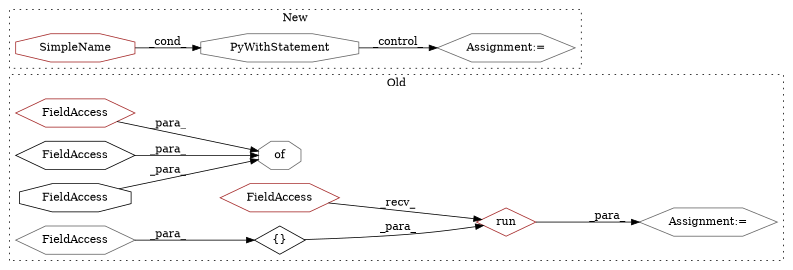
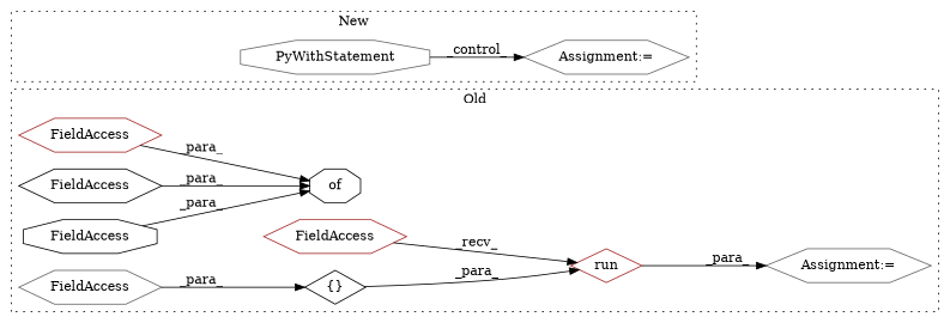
  digraph {
    rankdir=LR
    node [a=22 color=gray40 shape=hexagon]
-   n1 [a=32 l="3,1" label=of s="10057,10243" shape=octagon]
+   n1 [a=32 color=black l="3,1" label=of s="10057,10243" shape=octagon]
    n2 [color=brown l=8 label=FieldAccess s=10226]
    n3 [a=32 color=brown l="4,1" label=run s="10277,10298" shape=diamond]
    n4 [color=black l=18 label=FieldAccess s=10122]
    n5 [color=black l=23 label=FieldAccess s=10085 shape=octagon]
    n6 [color=brown l=12 label=FieldAccess s=10264]
    n7 [a=4 color=black l="1,1" label="{}" s="9912,9926" shape=diamond]
    n8 [l=13 label=FieldAccess s=9913]
    n9 [a=7 l=1 label="Assignment:=" s=10263]
    n10 [a=104 l="10,2" label=PyWithStatement s="6734,6768" shape=octagon]
    n11 [a=7 l=2 label="Assignment:=" s=7883]
-   n12 [a=42 color=brown label=SimpleName shape=octagon]
    subgraph cluster_1 {
      label=Old
      style=dotted
      n1
      n2
      n3
      n4
      n5
      n6
      n7
      n8
      n9
    }
    subgraph cluster_2 {
      label=New
      style=dotted
      n10
      n11
-     n12
    }
    n2 -> n1 [label=_para_]
    n3 -> n9 [label=_para_]
    n4 -> n1 [label=_para_]
    n5 -> n1 [label=_para_]
    n6 -> n3 [label=_recv_]
    n7 -> n3 [label=_para_]
    n8 -> n7 [label=_para_]
    n10 -> n11 [label=_control_]
-   n12 -> n10 [label=_cond_]
  }
